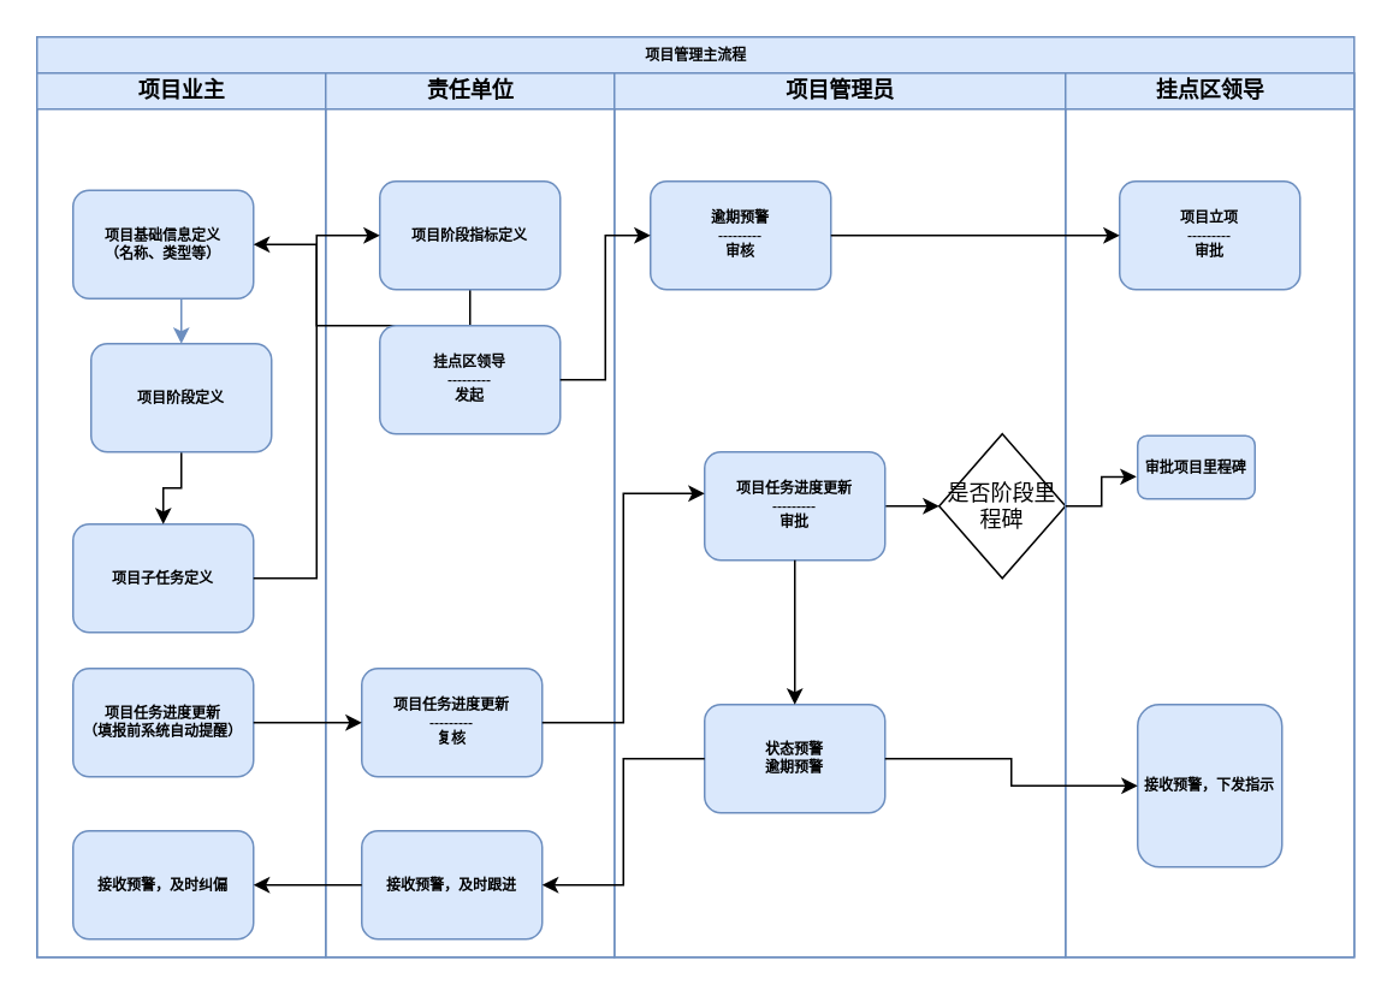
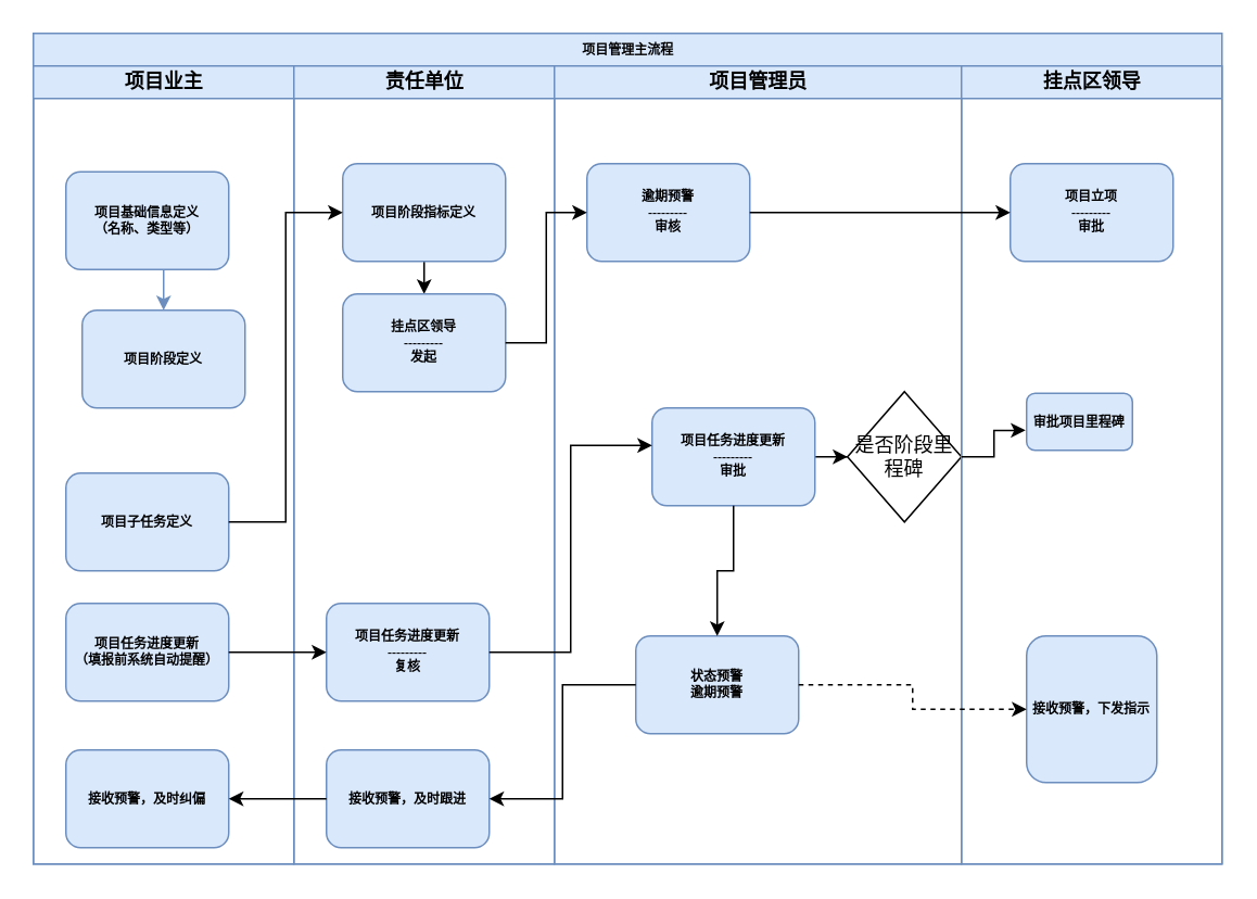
  <mxCell id="0" />
  <mxCell id="1" parent="0" />
  <mxCell id="2" value="项目管理主流程" style="swimlane;html=1;childLayout=stackLayout;startSize=20;rounded=0;shadow=0;labelBackgroundColor=none;strokeWidth=1;fontFamily=Verdana;fontSize=8;align=center;fontStyle=1;fillColor=#dae8fc;strokeColor=#6c8ebf;" parent="1" vertex="1"><mxGeometry x="20" y="20" width="730" height="510" as="geometry" /></mxCell>
  <mxCell id="3" value="项目业主" style="swimlane;html=1;startSize=20;fontStyle=1;fillColor=#dae8fc;strokeColor=#6c8ebf;" parent="2" vertex="1"><mxGeometry y="20" width="160" height="490" as="geometry" /></mxCell>
  <mxCell id="4" style="edgeStyle=orthogonalEdgeStyle;rounded=0;orthogonalLoop=1;jettySize=auto;html=1;exitX=0.5;exitY=1;exitDx=0;exitDy=0;entryX=0.5;entryY=0;entryDx=0;entryDy=0;fontStyle=1;fillColor=#dae8fc;strokeColor=#6c8ebf;" parent="3" source="8" target="10" edge="1"><mxGeometry relative="1" as="geometry" /></mxCell>
  <mxCell id="5" value="接收预警，及时纠偏" style="rounded=1;whiteSpace=wrap;html=1;shadow=0;labelBackgroundColor=none;strokeWidth=1;fontFamily=Verdana;fontSize=8;align=center;fontStyle=1;fillColor=#dae8fc;strokeColor=#6c8ebf;" vertex="1" parent="3"><mxGeometry x="20" y="420" width="100" height="60" as="geometry" /></mxCell>
  <mxCell id="6" value="项目任务进度更新&lt;br&gt;（填报前系统自动提醒）" style="rounded=1;whiteSpace=wrap;html=1;shadow=0;labelBackgroundColor=none;strokeWidth=1;fontFamily=Verdana;fontSize=8;align=center;fontStyle=1;fillColor=#dae8fc;strokeColor=#6c8ebf;" parent="3" vertex="1"><mxGeometry x="20" y="330" width="100" height="60" as="geometry" /></mxCell>
  <mxCell id="7" value="项目子任务定义" style="rounded=1;whiteSpace=wrap;html=1;shadow=0;labelBackgroundColor=none;strokeWidth=1;fontFamily=Verdana;fontSize=8;align=center;fontStyle=1;fillColor=#dae8fc;strokeColor=#6c8ebf;" vertex="1" parent="3"><mxGeometry x="20" y="250" width="100" height="60" as="geometry" /></mxCell>
  <mxCell id="8" value="项目基础信息定义&lt;br&gt;（名称、类型等）" style="rounded=1;whiteSpace=wrap;html=1;shadow=0;labelBackgroundColor=none;strokeWidth=1;fontFamily=Verdana;fontSize=8;align=center;fontStyle=1;fillColor=#dae8fc;strokeColor=#6c8ebf;" parent="3" vertex="1"><mxGeometry x="20" y="65" width="100" height="60" as="geometry" /></mxCell>
- <mxCell id="9" style="edgeStyle=orthogonalEdgeStyle;rounded=0;orthogonalLoop=1;jettySize=auto;html=1;exitX=0.5;exitY=1;exitDx=0;exitDy=0;entryX=0.5;entryY=0;entryDx=0;entryDy=0;" edge="1" parent="3" source="10" target="7"><mxGeometry relative="1" as="geometry" /></mxCell>
  <mxCell id="10" value="项目阶段定义" style="rounded=1;whiteSpace=wrap;html=1;shadow=0;labelBackgroundColor=none;strokeWidth=1;fontFamily=Verdana;fontSize=8;align=center;fontStyle=1;fillColor=#dae8fc;strokeColor=#6c8ebf;" parent="3" vertex="1"><mxGeometry x="30" y="150" width="100" height="60" as="geometry" /></mxCell>
  <mxCell id="11" style="edgeStyle=orthogonalEdgeStyle;rounded=1;html=1;labelBackgroundColor=none;startArrow=none;startFill=0;startSize=5;endArrow=classicThin;endFill=1;endSize=5;jettySize=auto;orthogonalLoop=1;strokeWidth=1;fontFamily=Verdana;fontSize=8" parent="2" edge="1"><mxGeometry relative="1" as="geometry"><mxPoint x="770" y="690" as="sourcePoint" /></mxGeometry></mxCell>
  <mxCell id="12" value="责任单位" style="swimlane;html=1;startSize=20;fontStyle=1;fillColor=#dae8fc;strokeColor=#6c8ebf;" parent="2" vertex="1"><mxGeometry x="160" y="20" width="160" height="490" as="geometry" /></mxCell>
- <mxCell id="13" style="edgeStyle=orthogonalEdgeStyle;rounded=0;orthogonalLoop=1;jettySize=auto;html=1;exitX=0.5;exitY=1;exitDx=0;exitDy=0;" edge="1" parent="12" source="14" target="8"><mxGeometry relative="1" as="geometry" /></mxCell>
+ <mxCell id="13" style="edgeStyle=orthogonalEdgeStyle;rounded=0;orthogonalLoop=1;jettySize=auto;html=1;exitX=0.5;exitY=1;exitDx=0;exitDy=0;entryX=0.5;entryY=0;entryDx=0;entryDy=0;" edge="1" parent="12" source="14" target="15"><mxGeometry relative="1" as="geometry" /></mxCell>
  <mxCell id="14" value="&lt;span&gt;项目阶段指标定义&lt;/span&gt;" style="rounded=1;whiteSpace=wrap;html=1;shadow=0;labelBackgroundColor=none;strokeWidth=1;fontFamily=Verdana;fontSize=8;align=center;fontStyle=1;fillColor=#dae8fc;strokeColor=#6c8ebf;" parent="12" vertex="1"><mxGeometry x="30" y="60" width="100" height="60" as="geometry" /></mxCell>
  <mxCell id="15" value="挂点区领导&lt;br&gt;---------&lt;br&gt;发起" style="rounded=1;whiteSpace=wrap;html=1;shadow=0;labelBackgroundColor=none;strokeWidth=1;fontFamily=Verdana;fontSize=8;align=center;fontStyle=1;fillColor=#dae8fc;strokeColor=#6c8ebf;" parent="12" vertex="1"><mxGeometry x="30" y="140" width="100" height="60" as="geometry" /></mxCell>
  <mxCell id="16" value="项目任务进度更新&lt;br&gt;---------&lt;br&gt;复核" style="rounded=1;whiteSpace=wrap;html=1;shadow=0;labelBackgroundColor=none;strokeWidth=1;fontFamily=Verdana;fontSize=8;align=center;fontStyle=1;fillColor=#dae8fc;strokeColor=#6c8ebf;" vertex="1" parent="12"><mxGeometry x="20" y="330" width="100" height="60" as="geometry" /></mxCell>
  <mxCell id="17" value="接收预警，及时跟进" style="rounded=1;whiteSpace=wrap;html=1;shadow=0;labelBackgroundColor=none;strokeWidth=1;fontFamily=Verdana;fontSize=8;align=center;fontStyle=1;fillColor=#dae8fc;strokeColor=#6c8ebf;" vertex="1" parent="12"><mxGeometry x="20" y="420" width="100" height="60" as="geometry" /></mxCell>
  <mxCell id="18" value="项目管理员" style="swimlane;html=1;startSize=20;fontStyle=1;fillColor=#dae8fc;strokeColor=#6c8ebf;" parent="2" vertex="1"><mxGeometry x="320" y="20" width="250" height="490" as="geometry" /></mxCell>
  <mxCell id="19" value="逾期预警&lt;br&gt;---------&lt;br&gt;审核" style="rounded=1;whiteSpace=wrap;html=1;shadow=0;labelBackgroundColor=none;strokeWidth=1;fontFamily=Verdana;fontSize=8;align=center;fontStyle=1;fillColor=#dae8fc;strokeColor=#6c8ebf;" vertex="1" parent="18"><mxGeometry x="20" y="60" width="100" height="60" as="geometry" /></mxCell>
  <mxCell id="20" style="edgeStyle=orthogonalEdgeStyle;rounded=0;orthogonalLoop=1;jettySize=auto;html=1;" edge="1" parent="18" source="21" target="24"><mxGeometry relative="1" as="geometry" /></mxCell>
- <mxCell id="21" value="项目任务进度更新&lt;br&gt;---------&lt;br&gt;审批" style="rounded=1;whiteSpace=wrap;html=1;shadow=0;labelBackgroundColor=none;strokeWidth=1;fontFamily=Verdana;fontSize=8;align=center;fontStyle=1;fillColor=#dae8fc;strokeColor=#6c8ebf;" vertex="1" parent="18"><mxGeometry x="50" y="210" width="100" height="60" as="geometry" /></mxCell>
+ <mxCell id="21" value="项目任务进度更新&lt;br&gt;---------&lt;br&gt;审批" style="rounded=1;whiteSpace=wrap;html=1;shadow=0;labelBackgroundColor=none;strokeWidth=1;fontFamily=Verdana;fontSize=8;align=center;fontStyle=1;fillColor=#dae8fc;strokeColor=#6c8ebf;" vertex="1" parent="18"><mxGeometry x="60" y="210" width="100" height="60" as="geometry" /></mxCell>
  <mxCell id="22" value="状态预警&lt;br&gt;逾期预警" style="rounded=1;whiteSpace=wrap;html=1;shadow=0;labelBackgroundColor=none;strokeWidth=1;fontFamily=Verdana;fontSize=8;align=center;fontStyle=1;fillColor=#dae8fc;strokeColor=#6c8ebf;" parent="18" vertex="1"><mxGeometry x="50" y="350" width="100" height="60" as="geometry" /></mxCell>
  <mxCell id="23" style="edgeStyle=orthogonalEdgeStyle;rounded=0;orthogonalLoop=1;jettySize=auto;html=1;exitX=0.5;exitY=1;exitDx=0;exitDy=0;entryX=0.5;entryY=0;entryDx=0;entryDy=0;" edge="1" parent="18" source="21" target="22"><mxGeometry relative="1" as="geometry" /></mxCell>
  <mxCell id="24" value="是否阶段里程碑" style="rhombus;whiteSpace=wrap;html=1;" vertex="1" parent="18"><mxGeometry x="180" y="200" width="70" height="80" as="geometry" /></mxCell>
  <mxCell id="25" value="挂点区领导" style="swimlane;html=1;startSize=20;fontStyle=1;fillColor=#dae8fc;strokeColor=#6c8ebf;" parent="2" vertex="1"><mxGeometry x="570" y="20" width="160" height="490" as="geometry" /></mxCell>
  <mxCell id="26" value="审批项目里程碑" style="rounded=1;whiteSpace=wrap;html=1;shadow=0;labelBackgroundColor=none;strokeWidth=1;fontFamily=Verdana;fontSize=8;align=center;fontStyle=1;fillColor=#dae8fc;strokeColor=#6c8ebf;" vertex="1" parent="25"><mxGeometry x="40" y="201" width="65" height="35" as="geometry" /></mxCell>
  <mxCell id="27" value="项目立项&lt;br&gt;---------&lt;br&gt;审批" style="rounded=1;whiteSpace=wrap;html=1;shadow=0;labelBackgroundColor=none;strokeWidth=1;fontFamily=Verdana;fontSize=8;align=center;fontStyle=1;fillColor=#dae8fc;strokeColor=#6c8ebf;" vertex="1" parent="25"><mxGeometry x="30" y="60" width="100" height="60" as="geometry" /></mxCell>
  <mxCell id="28" value="接收预警，下发指示" style="rounded=1;whiteSpace=wrap;html=1;shadow=0;labelBackgroundColor=none;strokeWidth=1;fontFamily=Verdana;fontSize=8;align=center;fontStyle=1;fillColor=#dae8fc;strokeColor=#6c8ebf;" vertex="1" parent="25"><mxGeometry x="40" y="350" width="80" height="90" as="geometry" /></mxCell>
  <mxCell id="29" style="edgeStyle=orthogonalEdgeStyle;rounded=0;orthogonalLoop=1;jettySize=auto;html=1;entryX=0;entryY=0.5;entryDx=0;entryDy=0;" edge="1" parent="2" source="7" target="14"><mxGeometry relative="1" as="geometry" /></mxCell>
  <mxCell id="30" style="edgeStyle=orthogonalEdgeStyle;rounded=0;orthogonalLoop=1;jettySize=auto;html=1;entryX=0;entryY=0.5;entryDx=0;entryDy=0;" edge="1" parent="2" source="15" target="19"><mxGeometry relative="1" as="geometry" /></mxCell>
  <mxCell id="31" style="edgeStyle=orthogonalEdgeStyle;rounded=0;orthogonalLoop=1;jettySize=auto;html=1;" edge="1" parent="2" source="19" target="27"><mxGeometry relative="1" as="geometry" /></mxCell>
  <mxCell id="32" style="edgeStyle=orthogonalEdgeStyle;rounded=0;orthogonalLoop=1;jettySize=auto;html=1;exitX=1;exitY=0.5;exitDx=0;exitDy=0;entryX=0;entryY=0.5;entryDx=0;entryDy=0;" edge="1" parent="2" source="6" target="16"><mxGeometry relative="1" as="geometry" /></mxCell>
  <mxCell id="33" style="edgeStyle=orthogonalEdgeStyle;rounded=0;orthogonalLoop=1;jettySize=auto;html=1;exitX=1;exitY=0.5;exitDx=0;exitDy=0;entryX=0;entryY=0.383;entryDx=0;entryDy=0;entryPerimeter=0;" edge="1" parent="2" source="16" target="21"><mxGeometry relative="1" as="geometry" /></mxCell>
- <mxCell id="34" style="edgeStyle=orthogonalEdgeStyle;rounded=0;orthogonalLoop=1;jettySize=auto;html=1;entryX=0;entryY=0.5;entryDx=0;entryDy=0;" edge="1" parent="2" source="22" target="28"><mxGeometry relative="1" as="geometry" /></mxCell>
+ <mxCell id="34" style="edgeStyle=orthogonalEdgeStyle;rounded=0;orthogonalLoop=1;jettySize=auto;html=1;entryX=0;entryY=0.5;entryDx=0;entryDy=0;dashed=1;" edge="1" parent="2" source="22" target="28"><mxGeometry relative="1" as="geometry" /></mxCell>
  <mxCell id="35" style="edgeStyle=orthogonalEdgeStyle;rounded=0;orthogonalLoop=1;jettySize=auto;html=1;entryX=1;entryY=0.5;entryDx=0;entryDy=0;" edge="1" parent="2" source="22" target="17"><mxGeometry relative="1" as="geometry" /></mxCell>
  <mxCell id="36" style="edgeStyle=orthogonalEdgeStyle;rounded=0;orthogonalLoop=1;jettySize=auto;html=1;entryX=1;entryY=0.5;entryDx=0;entryDy=0;" edge="1" parent="2" source="17" target="5"><mxGeometry relative="1" as="geometry" /></mxCell>
  <mxCell id="37" style="edgeStyle=orthogonalEdgeStyle;rounded=0;orthogonalLoop=1;jettySize=auto;html=1;entryX=-0.01;entryY=0.65;entryDx=0;entryDy=0;entryPerimeter=0;" edge="1" parent="2" source="24" target="26"><mxGeometry relative="1" as="geometry" /></mxCell>
